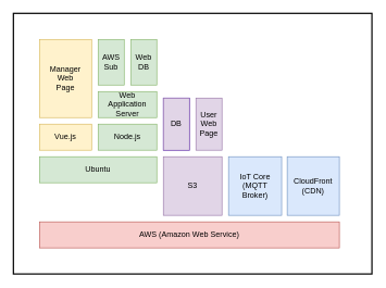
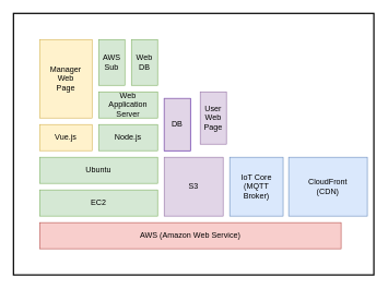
  <mxCell id="0" />
  <mxCell id="1" parent="0" />
  <mxCell id="2" value="AWS (Amazon Web Service)" style="rounded=0;whiteSpace=wrap;html=1;fillColor=#f8cecc;strokeColor=#b85450;fontSize=12;" vertex="1" parent="1"><mxGeometry x="60" y="340" width="460" height="40" as="geometry" /></mxCell>
  <mxCell id="3" value="IoT Core&lt;br style=&quot;font-size: 12px;&quot;&gt;(MQTT&lt;br style=&quot;font-size: 12px;&quot;&gt;Broker)" style="rounded=0;whiteSpace=wrap;html=1;fillColor=#dae8fc;strokeColor=#6c8ebf;fontSize=12;" vertex="1" parent="1"><mxGeometry x="350" y="240" width="81.5" height="90" as="geometry" /></mxCell>
  <mxCell id="4" value="Web &lt;br&gt;Application Server" style="rounded=0;whiteSpace=wrap;html=1;fillColor=#d5e8d4;strokeColor=#82b366;fontSize=12;" vertex="1" parent="1"><mxGeometry x="150" y="140" width="90" height="40" as="geometry" /></mxCell>
  <mxCell id="5" value="S3" style="rounded=0;whiteSpace=wrap;html=1;fillColor=#e1d5e7;strokeColor=#9673a6;fontSize=12;" vertex="1" parent="1"><mxGeometry x="250" y="240" width="90" height="90" as="geometry" /></mxCell>
- <mxCell id="6" value="CloudFront&lt;br style=&quot;font-size: 12px;&quot;&gt;(CDN)" style="rounded=0;whiteSpace=wrap;html=1;fillColor=#dae8fc;strokeColor=#6c8ebf;fontSize=12;" vertex="1" parent="1"><mxGeometry x="440" y="240" width="80" height="90" as="geometry" /></mxCell>
+ <mxCell id="6" value="CloudFront&lt;br style=&quot;font-size: 12px;&quot;&gt;(CDN)" style="rounded=0;whiteSpace=wrap;html=1;fillColor=#dae8fc;strokeColor=#6c8ebf;fontSize=12;" vertex="1" parent="1"><mxGeometry x="440" y="240" width="120" height="90" as="geometry" /></mxCell>
+ <mxCell id="7" value="&lt;font style=&quot;font-size: 12px;&quot;&gt;EC2&lt;/font&gt;" style="rounded=0;whiteSpace=wrap;html=1;fillColor=#d5e8d4;strokeColor=#82b366;fontSize=12;" vertex="1" parent="1"><mxGeometry x="60" y="290" width="180" height="40" as="geometry" /></mxCell>
  <mxCell id="8" value="&lt;font style=&quot;font-size: 12px;&quot;&gt;Ubuntu&lt;/font&gt;" style="rounded=0;whiteSpace=wrap;html=1;fillColor=#d5e8d4;strokeColor=#82b366;fontSize=12;" vertex="1" parent="1"><mxGeometry x="60" y="240" width="180" height="40" as="geometry" /></mxCell>
  <mxCell id="9" value="Node.js" style="rounded=0;whiteSpace=wrap;html=1;fillColor=#d5e8d4;strokeColor=#82b366;fontSize=12;" vertex="1" parent="1"><mxGeometry x="150" y="190" width="90" height="40" as="geometry" /></mxCell>
  <mxCell id="10" value="DB" style="rounded=0;whiteSpace=wrap;html=1;fillColor=#6a00ff;strokeColor=#3700CC;fontSize=12;fontColor=#ffffff;" vertex="1" parent="1"><mxGeometry x="250" y="150" width="40" height="80" as="geometry" /></mxCell>
- <mxCell id="11" value="User&lt;br style=&quot;font-size: 12px;&quot;&gt;Web&lt;br style=&quot;font-size: 12px;&quot;&gt;Page" style="rounded=0;whiteSpace=wrap;html=1;fillColor=#e1d5e7;strokeColor=#9673a6;fontSize=12;" vertex="1" parent="1"><mxGeometry x="300" y="150" width="40" height="80" as="geometry" /></mxCell>
+ <mxCell id="11" value="User&lt;br style=&quot;font-size: 12px;&quot;&gt;Web&lt;br style=&quot;font-size: 12px;&quot;&gt;Page" style="rounded=0;whiteSpace=wrap;html=1;fillColor=#e1d5e7;strokeColor=#9673a6;fontSize=12;" vertex="1" parent="1"><mxGeometry x="305" y="140" width="40" height="80" as="geometry" /></mxCell>
  <mxCell id="12" value="Vue.js" style="rounded=0;whiteSpace=wrap;html=1;fillColor=#fff2cc;strokeColor=#d6b656;fontSize=12;" vertex="1" parent="1"><mxGeometry x="60" y="190" width="80" height="40" as="geometry" /></mxCell>
  <mxCell id="13" value="&lt;font style=&quot;font-size: 12px;&quot;&gt;Manager&lt;br style=&quot;font-size: 12px;&quot;&gt;Web&lt;br style=&quot;font-size: 12px;&quot;&gt;Page&lt;/font&gt;" style="rounded=0;whiteSpace=wrap;html=1;fillColor=#fff2cc;strokeColor=#d6b656;fontSize=12;" vertex="1" parent="1"><mxGeometry x="60" y="60" width="80" height="120" as="geometry" /></mxCell>
  <mxCell id="14" value="DB" style="rounded=0;whiteSpace=wrap;html=1;fillColor=#e1d5e7;strokeColor=#9673a6;fontSize=12;" vertex="1" parent="1"><mxGeometry x="250" y="150" width="40" height="80" as="geometry" /></mxCell>
  <mxCell id="15" value="AWS&lt;br style=&quot;font-size: 12px;&quot;&gt;Sub" style="rounded=0;whiteSpace=wrap;html=1;fillColor=#d5e8d4;strokeColor=#82b366;fontSize=12;" vertex="1" parent="1"><mxGeometry x="150" y="60" width="40" height="70" as="geometry" /></mxCell>
  <mxCell id="16" value="Web&lt;br&gt;DB" style="rounded=0;whiteSpace=wrap;html=1;fillColor=#d5e8d4;strokeColor=#82b366;fontSize=12;" vertex="1" parent="1"><mxGeometry x="200" y="60" width="40" height="70" as="geometry" /></mxCell>
  <mxCell id="17" value="" style="rounded=0;whiteSpace=wrap;html=1;fontSize=12;strokeColor=#000000;fillColor=none;strokeWidth=2;" vertex="1" parent="1"><mxGeometry x="20" y="20" width="550" height="400" as="geometry" /></mxCell>
